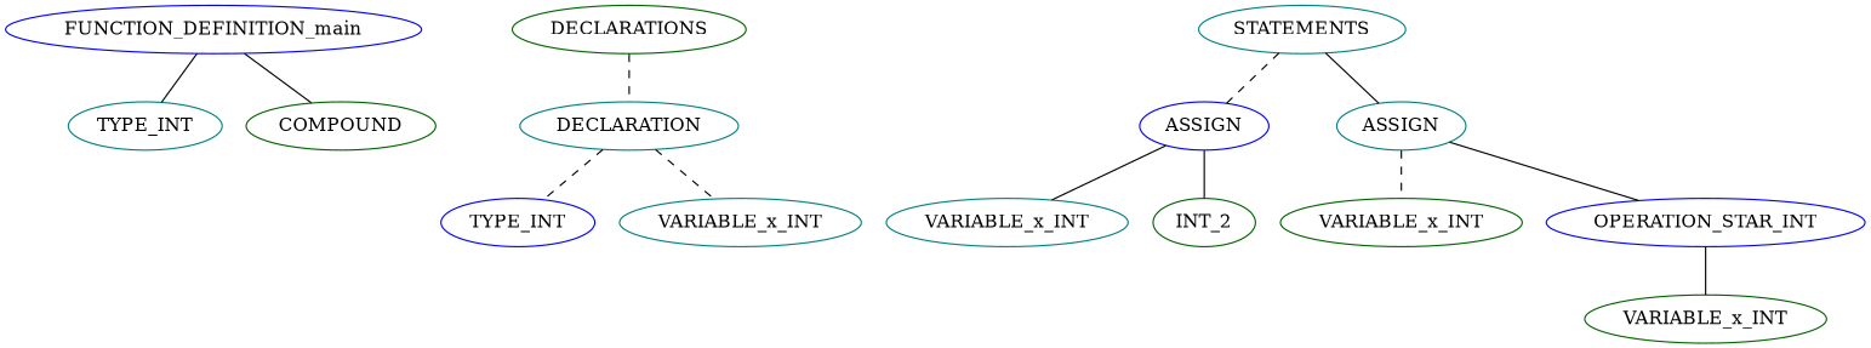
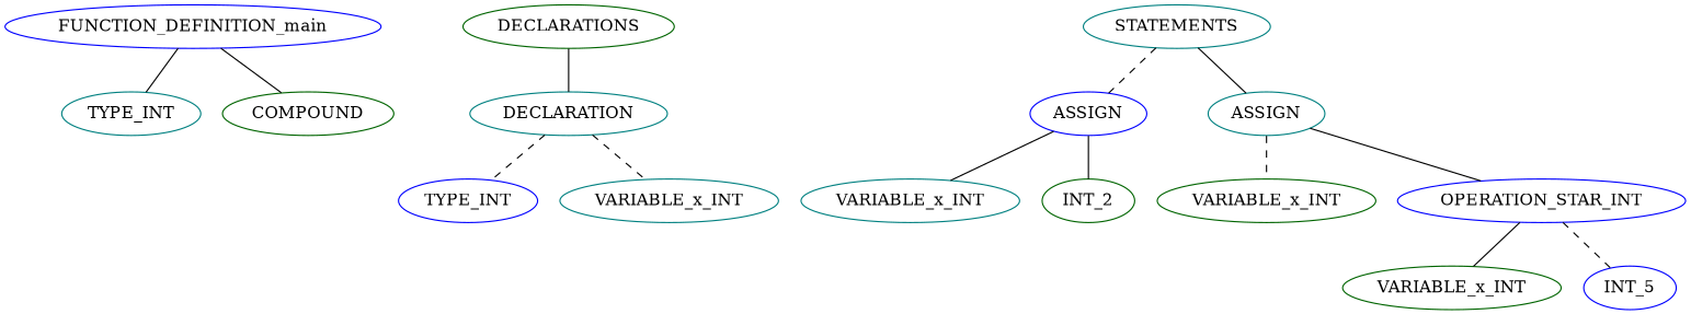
  graph {
    node [color=teal]
    edge [style=solid]
    n1 [color=blue label=FUNCTION_DEFINITION_main]
    n2 [label=TYPE_INT]
    n3 [color=darkgreen label=COMPOUND]
    n4 [color=darkgreen label=DECLARATIONS]
    n5 [label=DECLARATION]
    n6 [label=STATEMENTS]
    n7 [color=blue label=ASSIGN]
    n8 [label=ASSIGN]
    n9 [color=blue label=TYPE_INT]
    n10 [label=VARIABLE_x_INT]
    n11 [label=VARIABLE_x_INT]
    n12 [color=darkgreen label=INT_2]
    n13 [color=darkgreen label=VARIABLE_x_INT]
    n14 [color=blue label=OPERATION_STAR_INT]
    n15 [color=darkgreen label=VARIABLE_x_INT]
+   n16 [color=blue label=INT_5]
    n1 -- n2
    n1 -- n3
-   n4 -- n5 [style=dashed]
+   n4 -- n5
    n5 -- n9 [style=dashed]
    n5 -- n10 [style=dashed]
    n6 -- n7 [style=dashed]
    n6 -- n8
    n7 -- n11
    n7 -- n12
    n8 -- n13 [style=dashed]
    n8 -- n14
    n14 -- n15
+   n14 -- n16 [style=dashed]
  }
